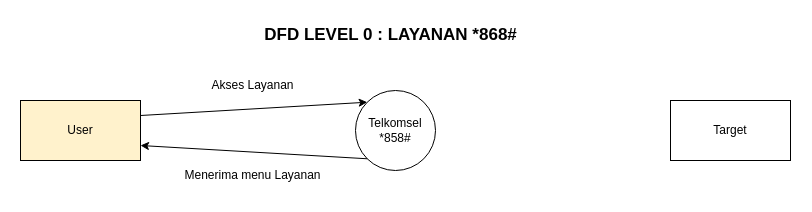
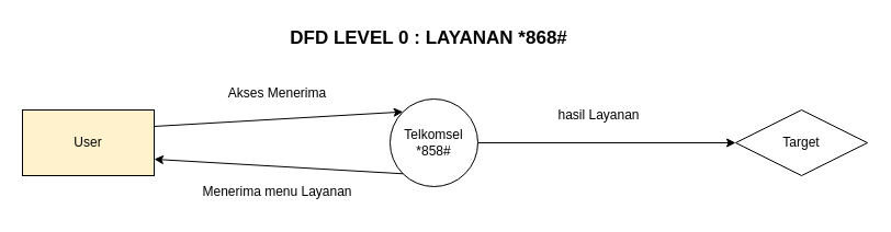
  <mxCell id="0" />
  <mxCell id="1" parent="0" />
  <mxCell id="2" value="Telkomsel&lt;br&gt;*858#" style="ellipse;whiteSpace=wrap;html=1;aspect=fixed;" vertex="1" parent="1"><mxGeometry x="355" y="90" width="80" height="80" as="geometry" /></mxCell>
  <mxCell id="3" value="User" style="rounded=0;whiteSpace=wrap;html=1;fillColor=#fff2cc;" vertex="1" parent="1"><mxGeometry x="20" y="100" width="120" height="60" as="geometry" /></mxCell>
- <mxCell id="4" value="Target" style="rounded=0;whiteSpace=wrap;html=1;" vertex="1" parent="1"><mxGeometry x="670" y="100" width="120" height="60" as="geometry" /></mxCell>
+ <mxCell id="4" value="Target" style="rhombus;whiteSpace=wrap;html=1;" vertex="1" parent="1"><mxGeometry x="670" y="100" width="120" height="60" as="geometry" /></mxCell>
  <mxCell id="5" value="" style="endArrow=classic;html=1;rounded=0;exitX=1;exitY=0.25;exitDx=0;exitDy=0;entryX=0;entryY=0;entryDx=0;entryDy=0;" edge="1" parent="1" source="3" target="2"><mxGeometry width="50" height="50" relative="1" as="geometry"><mxPoint x="370" y="360" as="sourcePoint" /><mxPoint x="420" y="310" as="targetPoint" /></mxGeometry></mxCell>
+ <mxCell id="6" value="" style="endArrow=classic;html=1;rounded=0;entryX=0;entryY=0.5;entryDx=0;entryDy=0;exitX=1;exitY=0.5;exitDx=0;exitDy=0;" edge="1" parent="1" source="2" target="4"><mxGeometry width="50" height="50" relative="1" as="geometry"><mxPoint x="435" y="180" as="sourcePoint" /><mxPoint x="505.711" y="130" as="targetPoint" /></mxGeometry></mxCell>
  <mxCell id="7" value="" style="endArrow=classic;html=1;rounded=0;exitX=0;exitY=1;exitDx=0;exitDy=0;entryX=1;entryY=0.75;entryDx=0;entryDy=0;" edge="1" parent="1" source="2" target="3"><mxGeometry width="50" height="50" relative="1" as="geometry"><mxPoint x="284.289" y="180" as="sourcePoint" /><mxPoint x="284.289" y="130" as="targetPoint" /></mxGeometry></mxCell>
- <mxCell id="8" value="Akses Layanan" style="text;html=1;align=center;verticalAlign=middle;resizable=0;points=[];autosize=1;strokeColor=none;fillColor=none;" vertex="1" parent="1"><mxGeometry x="192" y="70" width="120" height="30" as="geometry" /></mxCell>
+ <mxCell id="8" value="Akses Menerima" style="text;html=1;align=center;verticalAlign=middle;resizable=0;points=[];autosize=1;strokeColor=none;fillColor=none;" vertex="1" parent="1"><mxGeometry x="192" y="70" width="120" height="30" as="geometry" /></mxCell>
  <mxCell id="9" value="Menerima menu Layanan" style="text;html=1;align=center;verticalAlign=middle;resizable=0;points=[];autosize=1;strokeColor=none;fillColor=none;" vertex="1" parent="1"><mxGeometry x="162" y="160" width="180" height="30" as="geometry" /></mxCell>
+ <mxCell id="10" value="hasil Layanan" style="text;html=1;align=center;verticalAlign=middle;resizable=0;points=[];autosize=1;strokeColor=none;fillColor=none;" vertex="1" parent="1"><mxGeometry x="490" y="90" width="110" height="30" as="geometry" /></mxCell>
  <mxCell id="11" value="&lt;b&gt;&lt;font style=&quot;font-size: 17px;&quot;&gt;DFD LEVEL 0 : LAYANAN *868#&lt;/font&gt;&lt;/b&gt;" style="text;html=1;align=center;verticalAlign=middle;resizable=0;points=[];autosize=1;strokeColor=none;fillColor=none;" vertex="1" parent="1"><mxGeometry x="250" y="20" width="280" height="30" as="geometry" /></mxCell>
